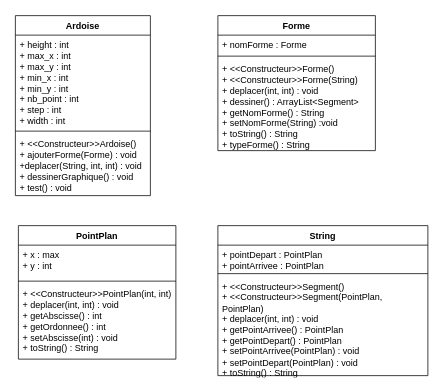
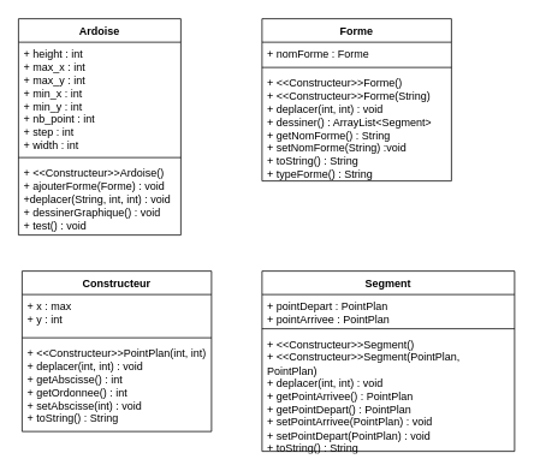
  <mxCell id="0" />
  <mxCell id="1" parent="0" />
- <mxCell id="2" value="String" style="swimlane;fontStyle=1;align=center;verticalAlign=top;childLayout=stackLayout;horizontal=1;startSize=26;horizontalStack=0;resizeParent=1;resizeParentMax=0;resizeLast=0;collapsible=1;marginBottom=0;whiteSpace=wrap;html=1;" parent="1" vertex="1"><mxGeometry x="290" y="300" width="280" height="200" as="geometry" /></mxCell>
+ <mxCell id="2" value="Segment" style="swimlane;fontStyle=1;align=center;verticalAlign=top;childLayout=stackLayout;horizontal=1;startSize=26;horizontalStack=0;resizeParent=1;resizeParentMax=0;resizeLast=0;collapsible=1;marginBottom=0;whiteSpace=wrap;html=1;" parent="1" vertex="1"><mxGeometry x="290" y="300" width="280" height="200" as="geometry" /></mxCell>
  <mxCell id="3" value="&lt;div&gt;+ pointDepart : PointPlan&lt;/div&gt;&lt;div&gt;+ pointArrivee : PointPlan&lt;br&gt;&lt;/div&gt;" style="text;strokeColor=none;fillColor=none;align=left;verticalAlign=top;spacingLeft=4;spacingRight=4;overflow=hidden;rotatable=0;points=[[0,0.5],[1,0.5]];portConstraint=eastwest;whiteSpace=wrap;html=1;" parent="2" vertex="1"><mxGeometry y="26" width="280" height="34" as="geometry" /></mxCell>
  <mxCell id="4" value="" style="line;strokeWidth=1;fillColor=none;align=left;verticalAlign=middle;spacingTop=-1;spacingLeft=3;spacingRight=3;rotatable=0;labelPosition=right;points=[];portConstraint=eastwest;strokeColor=inherit;" parent="2" vertex="1"><mxGeometry y="60" width="280" height="8" as="geometry" /></mxCell>
  <mxCell id="5" value="&lt;div&gt;+ &amp;lt;&amp;lt;Constructeur&amp;gt;&amp;gt;Segment()&lt;br&gt;&lt;/div&gt;&lt;div&gt;+ &amp;lt;&amp;lt;Constructeur&amp;gt;&amp;gt;Segment(PointPlan, PointPlan)&lt;br&gt;&lt;/div&gt;&lt;div&gt;+ deplacer(int, int) : void&lt;/div&gt;+ getPointArrivee() : PointPlan&lt;br&gt;+ getPointDepart() : PointPlan&lt;br&gt;+ setPointArrivee(PointPlan) : void&lt;br&gt;+ setPointDepart(PointPlan) : void&lt;br&gt;+ toString() : String" style="text;strokeColor=none;fillColor=none;align=left;verticalAlign=top;spacingLeft=4;spacingRight=4;overflow=hidden;rotatable=0;points=[[0,0.5],[1,0.5]];portConstraint=eastwest;whiteSpace=wrap;html=1;" parent="2" vertex="1"><mxGeometry y="68" width="280" height="132" as="geometry" /></mxCell>
- <mxCell id="6" value="PointPlan" style="swimlane;fontStyle=1;align=center;verticalAlign=top;childLayout=stackLayout;horizontal=1;startSize=26;horizontalStack=0;resizeParent=1;resizeParentMax=0;resizeLast=0;collapsible=1;marginBottom=0;whiteSpace=wrap;html=1;" parent="1" vertex="1"><mxGeometry x="24" y="300" width="210" height="178" as="geometry" /></mxCell>
+ <mxCell id="6" value="Constructeur" style="swimlane;fontStyle=1;align=center;verticalAlign=top;childLayout=stackLayout;horizontal=1;startSize=26;horizontalStack=0;resizeParent=1;resizeParentMax=0;resizeLast=0;collapsible=1;marginBottom=0;whiteSpace=wrap;html=1;" parent="1" vertex="1"><mxGeometry x="24" y="300" width="210" height="178" as="geometry" /></mxCell>
  <mxCell id="7" value="&lt;div&gt;+ x : max&lt;/div&gt;&lt;div&gt;+ y : int&lt;br&gt;&lt;/div&gt;" style="text;strokeColor=none;fillColor=none;align=left;verticalAlign=top;spacingLeft=4;spacingRight=4;overflow=hidden;rotatable=0;points=[[0,0.5],[1,0.5]];portConstraint=eastwest;whiteSpace=wrap;html=1;" parent="6" vertex="1"><mxGeometry y="26" width="210" height="44" as="geometry" /></mxCell>
  <mxCell id="8" value="" style="line;strokeWidth=1;fillColor=none;align=left;verticalAlign=middle;spacingTop=-1;spacingLeft=3;spacingRight=3;rotatable=0;labelPosition=right;points=[];portConstraint=eastwest;strokeColor=inherit;" parent="6" vertex="1"><mxGeometry y="70" width="210" height="8" as="geometry" /></mxCell>
  <mxCell id="9" value="&lt;div&gt;+ &amp;lt;&amp;lt;Constructeur&amp;gt;&amp;gt;PointPlan(int, int)&lt;/div&gt;&lt;div&gt;+ deplacer(int, int) : void&lt;/div&gt;&lt;div&gt;+ getAbscisse() : int&lt;/div&gt;&lt;div&gt;+ getOrdonnee() : int&lt;/div&gt;&lt;div&gt;+ setAbscisse(int) : void&lt;/div&gt;&lt;div&gt;+ toString() : String&lt;br&gt;&lt;/div&gt;" style="text;strokeColor=none;fillColor=none;align=left;verticalAlign=top;spacingLeft=4;spacingRight=4;overflow=hidden;rotatable=0;points=[[0,0.5],[1,0.5]];portConstraint=eastwest;whiteSpace=wrap;html=1;" parent="6" vertex="1"><mxGeometry y="78" width="210" height="100" as="geometry" /></mxCell>
  <mxCell id="10" value="Forme" style="swimlane;fontStyle=1;align=center;verticalAlign=top;childLayout=stackLayout;horizontal=1;startSize=26;horizontalStack=0;resizeParent=1;resizeParentMax=0;resizeLast=0;collapsible=1;marginBottom=0;whiteSpace=wrap;html=1;" parent="1" vertex="1"><mxGeometry x="290" y="20" width="210" height="180" as="geometry" /></mxCell>
  <mxCell id="11" value="+ nomForme : Forme" style="text;strokeColor=none;fillColor=none;align=left;verticalAlign=top;spacingLeft=4;spacingRight=4;overflow=hidden;rotatable=0;points=[[0,0.5],[1,0.5]];portConstraint=eastwest;whiteSpace=wrap;html=1;" parent="10" vertex="1"><mxGeometry y="26" width="210" height="24" as="geometry" /></mxCell>
  <mxCell id="12" value="" style="line;strokeWidth=1;fillColor=none;align=left;verticalAlign=middle;spacingTop=-1;spacingLeft=3;spacingRight=3;rotatable=0;labelPosition=right;points=[];portConstraint=eastwest;strokeColor=inherit;" parent="10" vertex="1"><mxGeometry y="50" width="210" height="8" as="geometry" /></mxCell>
  <mxCell id="13" value="&lt;div&gt;+ &amp;lt;&amp;lt;Constructeur&amp;gt;&amp;gt;Forme()&lt;/div&gt;&lt;div&gt;+ &amp;lt;&amp;lt;Constructeur&amp;gt;&amp;gt;Forme(String)&lt;/div&gt;&lt;div&gt;+ deplacer(int, int) : void&lt;/div&gt;&lt;div&gt;+ dessiner() : ArrayList&amp;lt;Segment&amp;gt;&lt;/div&gt;&lt;div&gt;+ getNomForme() : String&lt;/div&gt;&lt;div&gt;+ setNomForme(String) :void&lt;/div&gt;&lt;div&gt;+ toString() : String&lt;/div&gt;&lt;div&gt;+ typeForme() : String&lt;br&gt;&lt;/div&gt;" style="text;strokeColor=none;fillColor=none;align=left;verticalAlign=top;spacingLeft=4;spacingRight=4;overflow=hidden;rotatable=0;points=[[0,0.5],[1,0.5]];portConstraint=eastwest;whiteSpace=wrap;html=1;" parent="10" vertex="1"><mxGeometry y="58" width="210" height="122" as="geometry" /></mxCell>
  <mxCell id="14" value="Ardoise" style="swimlane;fontStyle=1;align=center;verticalAlign=top;childLayout=stackLayout;horizontal=1;startSize=26;horizontalStack=0;resizeParent=1;resizeParentMax=0;resizeLast=0;collapsible=1;marginBottom=0;whiteSpace=wrap;html=1;" parent="1" vertex="1"><mxGeometry x="20" y="20" width="180" height="240" as="geometry" /></mxCell>
  <mxCell id="15" value="&lt;div&gt;+ height : int&lt;/div&gt;&lt;div&gt;+ max_x : int&lt;/div&gt;&lt;div&gt;+ max_y : int&lt;/div&gt;&lt;div&gt;+ min_x : int&lt;/div&gt;&lt;div&gt;+ min_y : int&lt;br&gt;&lt;/div&gt;&lt;div&gt;+ nb_point : int&lt;/div&gt;&lt;div&gt;+ step : int&lt;/div&gt;&lt;div&gt;+ width : int&lt;br&gt;&lt;/div&gt;" style="text;strokeColor=none;fillColor=none;align=left;verticalAlign=top;spacingLeft=4;spacingRight=4;overflow=hidden;rotatable=0;points=[[0,0.5],[1,0.5]];portConstraint=eastwest;whiteSpace=wrap;html=1;" parent="14" vertex="1"><mxGeometry y="26" width="180" height="124" as="geometry" /></mxCell>
  <mxCell id="16" value="" style="line;strokeWidth=1;fillColor=none;align=left;verticalAlign=middle;spacingTop=-1;spacingLeft=3;spacingRight=3;rotatable=0;labelPosition=right;points=[];portConstraint=eastwest;strokeColor=inherit;" parent="14" vertex="1"><mxGeometry y="150" width="180" height="8" as="geometry" /></mxCell>
  <mxCell id="17" value="&lt;div&gt;+ &amp;lt;&amp;lt;Constructeur&amp;gt;&amp;gt;Ardoise()&lt;/div&gt;&lt;div&gt;+ ajouterForme(Forme) : void&lt;/div&gt;&lt;div&gt;+deplacer(String, int, int) : void&lt;/div&gt;&lt;div&gt;+ dessinerGraphique() : void&lt;/div&gt;&lt;div&gt;+ test() : void&lt;br&gt;&lt;/div&gt;" style="text;strokeColor=none;fillColor=none;align=left;verticalAlign=top;spacingLeft=4;spacingRight=4;overflow=hidden;rotatable=0;points=[[0,0.5],[1,0.5]];portConstraint=eastwest;whiteSpace=wrap;html=1;" parent="14" vertex="1"><mxGeometry y="158" width="180" height="82" as="geometry" /></mxCell>
